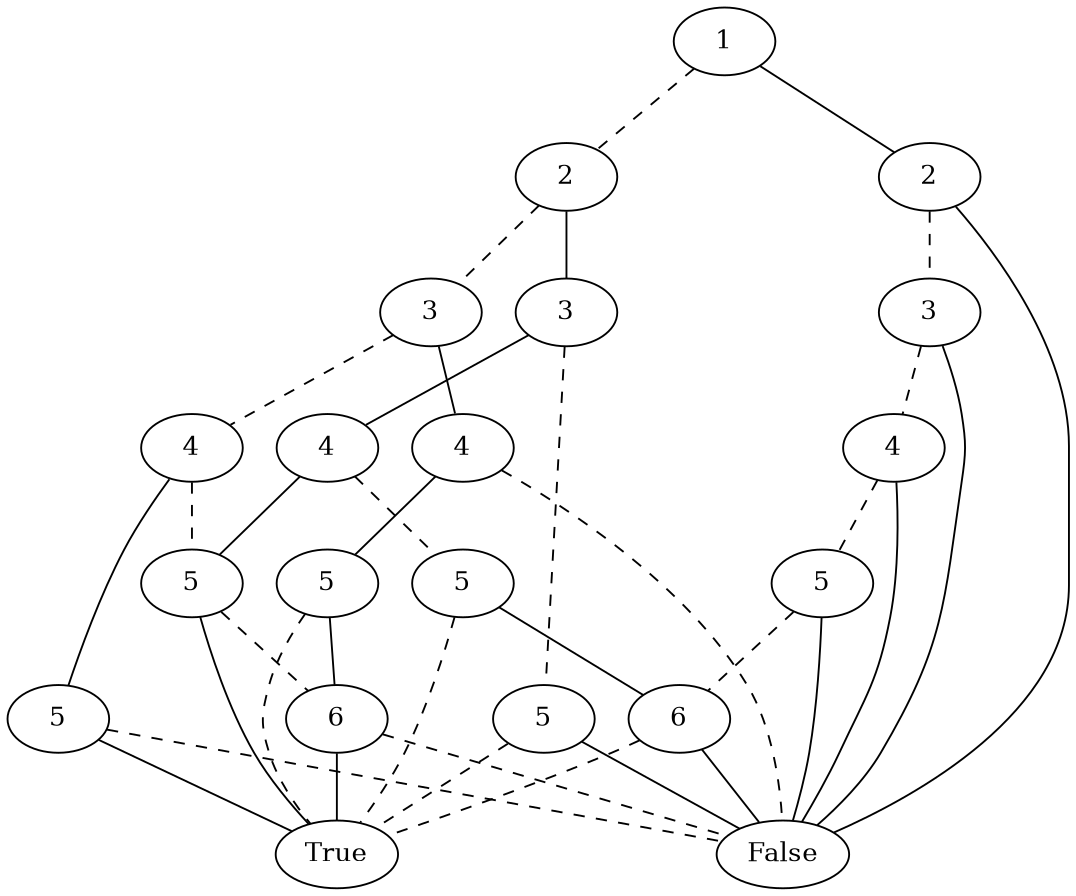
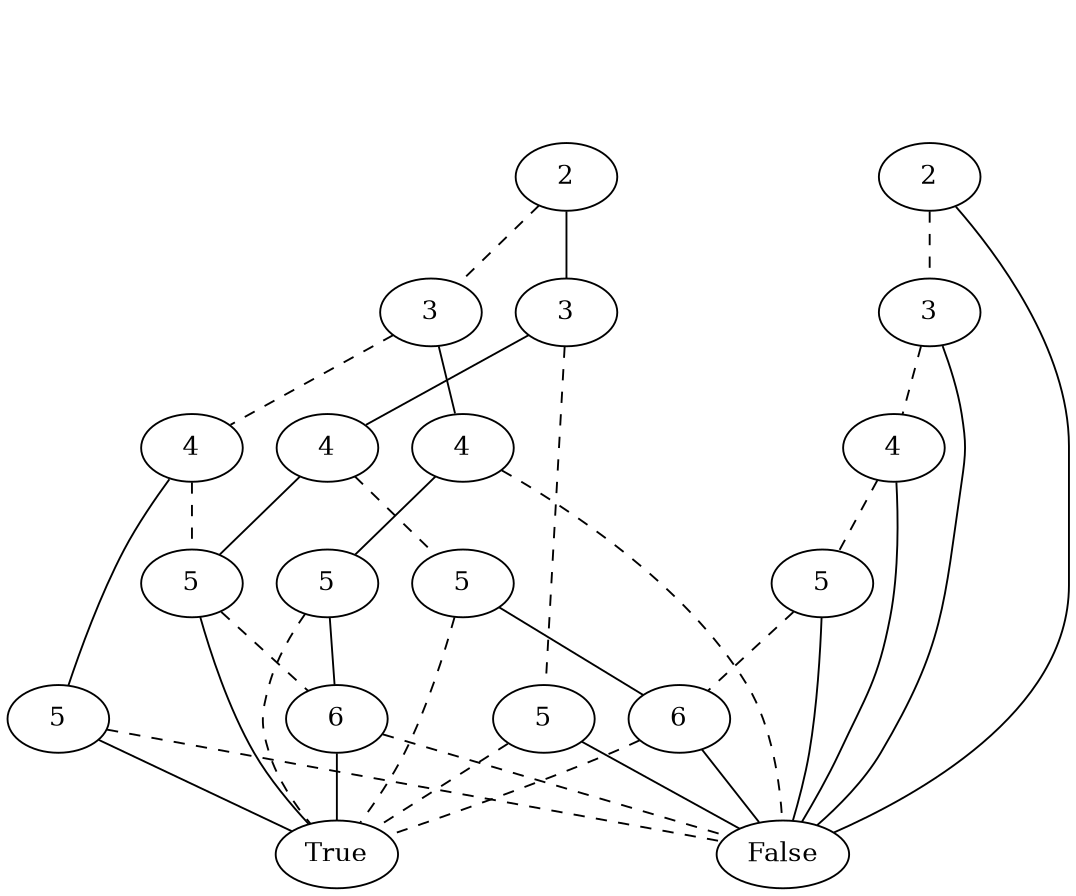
  graph {
-   n1 [label=1]
    n2 [label=2]
    n3 [label=2]
    n4 [label=3]
    n5 [label=3]
    n6 [label=4]
    n7 [label=4]
    n8 [label=5]
    n9 [label=5]
    n10 [label=6]
    n11 [label=True]
    n12 [label=False]
    n13 [label=5]
    n14 [label=5]
    n15 [label=4]
    n16 [label=5]
    n17 [label=6]
    n18 [label=3]
    n19 [label=4]
    n20 [label=5]
-   n1 -- n2 [style=dashed]
-   n1 -- n3
    n2 -- n4 [style=dashed]
    n2 -- n5
    n3 -- n12
    n3 -- n18 [style=dashed]
    n4 -- n6 [style=dashed]
    n4 -- n7
    n5 -- n14 [style=dashed]
    n5 -- n15
    n6 -- n8 [style=dashed]
    n6 -- n9
    n7 -- n12 [style=dashed]
    n7 -- n13
    n8 -- n10 [style=dashed]
    n8 -- n11
    n9 -- n11
    n9 -- n12 [style=dashed]
    n10 -- n11
    n10 -- n12 [style=dashed]
    n13 -- n10
    n13 -- n11 [style=dashed]
    n14 -- n11 [style=dashed]
    n14 -- n12
    n15 -- n8
    n15 -- n16 [style=dashed]
    n16 -- n11 [style=dashed]
    n16 -- n17
    n17 -- n11 [style=dashed]
    n17 -- n12
    n18 -- n12
    n18 -- n19 [style=dashed]
    n19 -- n12
    n19 -- n20 [style=dashed]
    n20 -- n12
    n20 -- n17 [style=dashed]
  }
